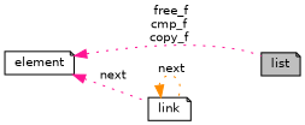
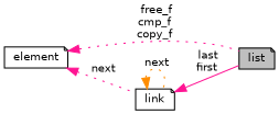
  digraph {
    rankdir=LR
    node [color=black fillcolor=white fontname=Helvetica fontsize=10 shape=note style=filled]
    edge [color=deeppink dir=back fontname=Helvetica fontsize=10 labelfontname=Helvetica labelfontsize=10 style=dotted]
    n1 [fillcolor=grey75 fontcolor=black height=0.2 label=list width=0.4]
    n2 [height=0.2 label=link width=0.4]
    n3 [height=0.2 label=element width=0.4]
+   n2 -> n1 [label=" last\nfirst" style=solid]
    n2 -> n2 [color=darkorange label=" next"]
    n3 -> n1 [label=" free_f\ncmp_f\ncopy_f"]
    n3 -> n2 [label=" next"]
  }
